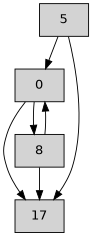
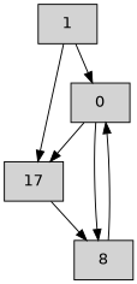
  digraph {
    fontname="DejaVu Sans"
    node [fontname="DejaVu Sans" shape=box style=filled]
    edge [fontname="DejaVu Sans"]
-   n1 [label=5]
+   n1 [label=1]
    n2 [label=0]
    n3 [label=17]
    n4 [label=8]
    n1 -> n2
    n1 -> n3
    n2 -> n3
    n2 -> n4
    n4 -> n2
-   n4 -> n3
+   n3 -> n4
  }
